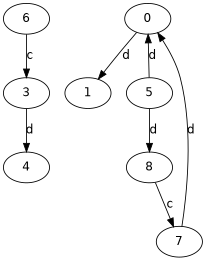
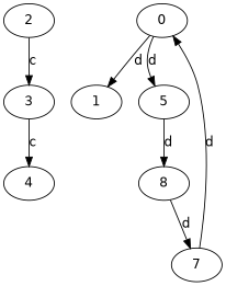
  digraph {
    fontname="DejaVu Sans"
    node [fontname="DejaVu Sans"]
    edge [fontname="DejaVu Sans"]
-   2 [label=6]
+   2
    3
    4
    0
    1
    5
    n7 [label=8]
    7
    2 -> 3 [label=c]
-   3 -> 4 [label=d]
+   3 -> 4 [label=c]
    0 -> 1 [label=d]
-   5 -> 0 [label=d]
+   0 -> 5 [label=d]
    5 -> n7 [label=d]
-   n7 -> 7 [label=c]
+   n7 -> 7 [label=d]
    7 -> 0 [label=d]
  }
